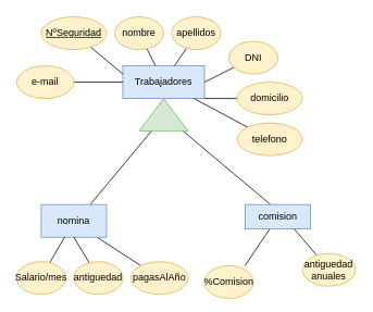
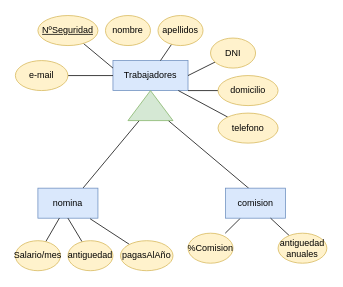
  <mxCell id="0" />
  <mxCell id="1" parent="0" />
  <mxCell id="2" value="Trabajadores" style="whiteSpace=wrap;html=1;align=center;fillColor=#dae8fc;strokeColor=#6c8ebf;" vertex="1" parent="1"><mxGeometry x="150" y="80" width="100" height="40" as="geometry" /></mxCell>
  <mxCell id="3" style="edgeStyle=none;rounded=0;orthogonalLoop=1;jettySize=auto;html=1;exitX=0;exitY=0.25;exitDx=0;exitDy=0;endArrow=none;endFill=0;entryX=0.75;entryY=0;entryDx=0;entryDy=0;" edge="1" parent="1" source="5" target="20"><mxGeometry relative="1" as="geometry"><mxPoint x="70" y="230" as="targetPoint" /></mxGeometry></mxCell>
  <mxCell id="4" style="edgeStyle=none;rounded=0;orthogonalLoop=1;jettySize=auto;html=1;endArrow=none;endFill=0;entryX=0.39;entryY=0.01;entryDx=0;entryDy=0;entryPerimeter=0;" edge="1" parent="1" source="5" target="22"><mxGeometry relative="1" as="geometry"><mxPoint x="290" y="250" as="targetPoint" /></mxGeometry></mxCell>
  <mxCell id="5" value="" style="triangle;whiteSpace=wrap;html=1;direction=north;fillColor=#d5e8d4;strokeColor=#82b366;" vertex="1" parent="1"><mxGeometry x="170" y="120" width="60" height="40" as="geometry" /></mxCell>
  <mxCell id="6" style="edgeStyle=none;rounded=0;orthogonalLoop=1;jettySize=auto;html=1;entryX=0;entryY=0.25;entryDx=0;entryDy=0;endArrow=none;endFill=0;" edge="1" parent="1" source="7" target="2"><mxGeometry relative="1" as="geometry" /></mxCell>
  <mxCell id="7" value="NºSeguridad" style="ellipse;whiteSpace=wrap;html=1;align=center;fontStyle=4;fillColor=#fff2cc;strokeColor=#d6b656;" vertex="1" parent="1"><mxGeometry x="50" y="20" width="80" height="40" as="geometry" /></mxCell>
- <mxCell id="8" style="edgeStyle=none;rounded=0;orthogonalLoop=1;jettySize=auto;html=1;endArrow=none;endFill=0;" edge="1" parent="1" source="9" target="2"><mxGeometry relative="1" as="geometry" /></mxCell>
  <mxCell id="9" value="nombre" style="ellipse;whiteSpace=wrap;html=1;align=center;fillColor=#fff2cc;strokeColor=#d6b656;" vertex="1" parent="1"><mxGeometry x="140" y="20" width="60" height="40" as="geometry" /></mxCell>
  <mxCell id="10" style="edgeStyle=none;rounded=0;orthogonalLoop=1;jettySize=auto;html=1;endArrow=none;endFill=0;" edge="1" parent="1" source="11" target="2"><mxGeometry relative="1" as="geometry" /></mxCell>
  <mxCell id="11" value="apellidos" style="ellipse;whiteSpace=wrap;html=1;align=center;fillColor=#fff2cc;strokeColor=#d6b656;" vertex="1" parent="1"><mxGeometry x="210" y="20" width="60" height="40" as="geometry" /></mxCell>
  <mxCell id="12" style="edgeStyle=none;rounded=0;orthogonalLoop=1;jettySize=auto;html=1;entryX=1;entryY=0.5;entryDx=0;entryDy=0;endArrow=none;endFill=0;" edge="1" parent="1" source="13" target="2"><mxGeometry relative="1" as="geometry" /></mxCell>
  <mxCell id="13" value="DNI" style="ellipse;whiteSpace=wrap;html=1;align=center;fillColor=#fff2cc;strokeColor=#d6b656;" vertex="1" parent="1"><mxGeometry x="280" y="50" width="60" height="40" as="geometry" /></mxCell>
  <mxCell id="14" style="edgeStyle=none;rounded=0;orthogonalLoop=1;jettySize=auto;html=1;entryX=1;entryY=1;entryDx=0;entryDy=0;endArrow=none;endFill=0;" edge="1" parent="1" source="15" target="2"><mxGeometry relative="1" as="geometry" /></mxCell>
  <mxCell id="15" value="domicilio" style="ellipse;whiteSpace=wrap;html=1;align=center;fillColor=#fff2cc;strokeColor=#d6b656;" vertex="1" parent="1"><mxGeometry x="290" y="100" width="80" height="40" as="geometry" /></mxCell>
  <mxCell id="16" style="edgeStyle=none;rounded=0;orthogonalLoop=1;jettySize=auto;html=1;endArrow=none;endFill=0;" edge="1" parent="1" source="17" target="2"><mxGeometry relative="1" as="geometry" /></mxCell>
  <mxCell id="17" value="telefono" style="ellipse;whiteSpace=wrap;html=1;align=center;fillColor=#fff2cc;strokeColor=#d6b656;" vertex="1" parent="1"><mxGeometry x="290" y="150" width="80" height="40" as="geometry" /></mxCell>
  <mxCell id="18" style="edgeStyle=none;rounded=0;orthogonalLoop=1;jettySize=auto;html=1;entryX=0;entryY=0.5;entryDx=0;entryDy=0;endArrow=none;endFill=0;" edge="1" parent="1" source="19" target="2"><mxGeometry relative="1" as="geometry" /></mxCell>
  <mxCell id="19" value="e-mail" style="ellipse;whiteSpace=wrap;html=1;align=center;fillColor=#fff2cc;strokeColor=#d6b656;" vertex="1" parent="1"><mxGeometry x="20" y="80" width="70" height="40" as="geometry" /></mxCell>
  <mxCell id="20" value="nomina" style="whiteSpace=wrap;html=1;align=center;fillColor=#dae8fc;strokeColor=#6c8ebf;" vertex="1" parent="1"><mxGeometry x="50" y="250" width="80" height="40" as="geometry" /></mxCell>
  <mxCell id="21" style="edgeStyle=none;rounded=0;orthogonalLoop=1;jettySize=auto;html=1;entryX=0.827;entryY=0;entryDx=0;entryDy=0;entryPerimeter=0;endArrow=none;endFill=0;" edge="1" parent="1" source="22" target="29"><mxGeometry relative="1" as="geometry" /></mxCell>
- <mxCell id="22" value="comision" style="whiteSpace=wrap;html=1;align=center;fillColor=#dae8fc;strokeColor=#6c8ebf;" vertex="1" parent="1"><mxGeometry x="300" y="250" width="80" height="30" as="geometry" /></mxCell>
+ <mxCell id="22" value="comision" style="whiteSpace=wrap;html=1;align=center;fillColor=#dae8fc;strokeColor=#6c8ebf;" vertex="1" parent="1"><mxGeometry x="300" y="250" width="80" height="40" as="geometry" /></mxCell>
  <mxCell id="23" style="edgeStyle=none;rounded=0;orthogonalLoop=1;jettySize=auto;html=1;endArrow=none;endFill=0;" edge="1" parent="1" source="24" target="20"><mxGeometry relative="1" as="geometry" /></mxCell>
  <mxCell id="24" value="Salario/mes" style="ellipse;whiteSpace=wrap;html=1;align=center;fillColor=#fff2cc;strokeColor=#d6b656;" vertex="1" parent="1"><mxGeometry x="20" y="320" width="60" height="40" as="geometry" /></mxCell>
  <mxCell id="25" style="edgeStyle=none;rounded=0;orthogonalLoop=1;jettySize=auto;html=1;entryX=0.5;entryY=1;entryDx=0;entryDy=0;endArrow=none;endFill=0;" edge="1" parent="1" source="26" target="20"><mxGeometry relative="1" as="geometry" /></mxCell>
  <mxCell id="26" value="antiguedad" style="ellipse;whiteSpace=wrap;html=1;align=center;fillColor=#fff2cc;strokeColor=#d6b656;" vertex="1" parent="1"><mxGeometry x="90" y="320" width="60" height="40" as="geometry" /></mxCell>
  <mxCell id="27" style="edgeStyle=none;rounded=0;orthogonalLoop=1;jettySize=auto;html=1;entryX=0.87;entryY=1.02;entryDx=0;entryDy=0;entryPerimeter=0;endArrow=none;endFill=0;" edge="1" parent="1" source="28" target="20"><mxGeometry relative="1" as="geometry" /></mxCell>
  <mxCell id="28" value="pagasAlAño" style="ellipse;whiteSpace=wrap;html=1;align=center;fillColor=#fff2cc;strokeColor=#d6b656;" vertex="1" parent="1"><mxGeometry x="160" y="320" width="70" height="40" as="geometry" /></mxCell>
- <mxCell id="29" value="%Comision" style="ellipse;whiteSpace=wrap;html=1;align=center;fillColor=#fff2cc;strokeColor=#d6b656;" vertex="1" parent="1"><mxGeometry x="250" y="325" width="60" height="40" as="geometry" /></mxCell>
+ <mxCell id="29" value="%Comision" style="ellipse;whiteSpace=wrap;html=1;align=center;fillColor=#fff2cc;strokeColor=#d6b656;" vertex="1" parent="1"><mxGeometry x="250" y="310" width="60" height="40" as="geometry" /></mxCell>
  <mxCell id="30" style="edgeStyle=none;rounded=0;orthogonalLoop=1;jettySize=auto;html=1;entryX=0.75;entryY=1;entryDx=0;entryDy=0;endArrow=none;endFill=0;" edge="1" parent="1" source="31" target="22"><mxGeometry relative="1" as="geometry" /></mxCell>
  <mxCell id="31" value="antiguedad anuales" style="ellipse;whiteSpace=wrap;html=1;align=center;fillColor=#fff2cc;strokeColor=#d6b656;" vertex="1" parent="1"><mxGeometry x="370" y="310" width="65" height="40" as="geometry" /></mxCell>
